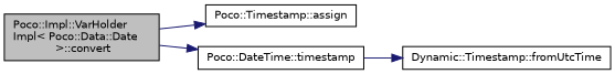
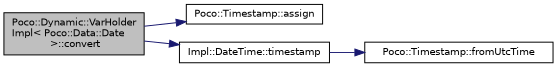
  digraph {
    rankdir=LR
    node [color=black fillcolor=white fontname=Helvetica fontsize=10 shape=record style=filled]
    edge [color=midnightblue fontname=Helvetica fontsize=10 labelfontname=Helvetica labelfontsize=10 style=solid]
-   n1 [fillcolor=grey75 fontcolor=black height=0.2 label="Poco::Impl::VarHolder\lImpl\< Poco::Data::Date\l \>::convert" width=0.4]
+   n1 [fillcolor=grey75 fontcolor=black height=0.2 label="Poco::Dynamic::VarHolder\lImpl\< Poco::Data::Date\l \>::convert" width=0.4]
    n2 [height=0.2 label="Poco::Timestamp::assign" width=0.4]
-   n3 [height=0.2 label="Poco::DateTime::timestamp" width=0.4]
-   n4 [height=0.2 label="Dynamic::Timestamp::fromUtcTime" width=0.4]
+   n3 [height=0.2 label="Impl::DateTime::timestamp" width=0.4]
+   n4 [height=0.2 label="Poco::Timestamp::fromUtcTime" width=0.4]
    n1 -> n2
    n1 -> n3
    n3 -> n4
  }
